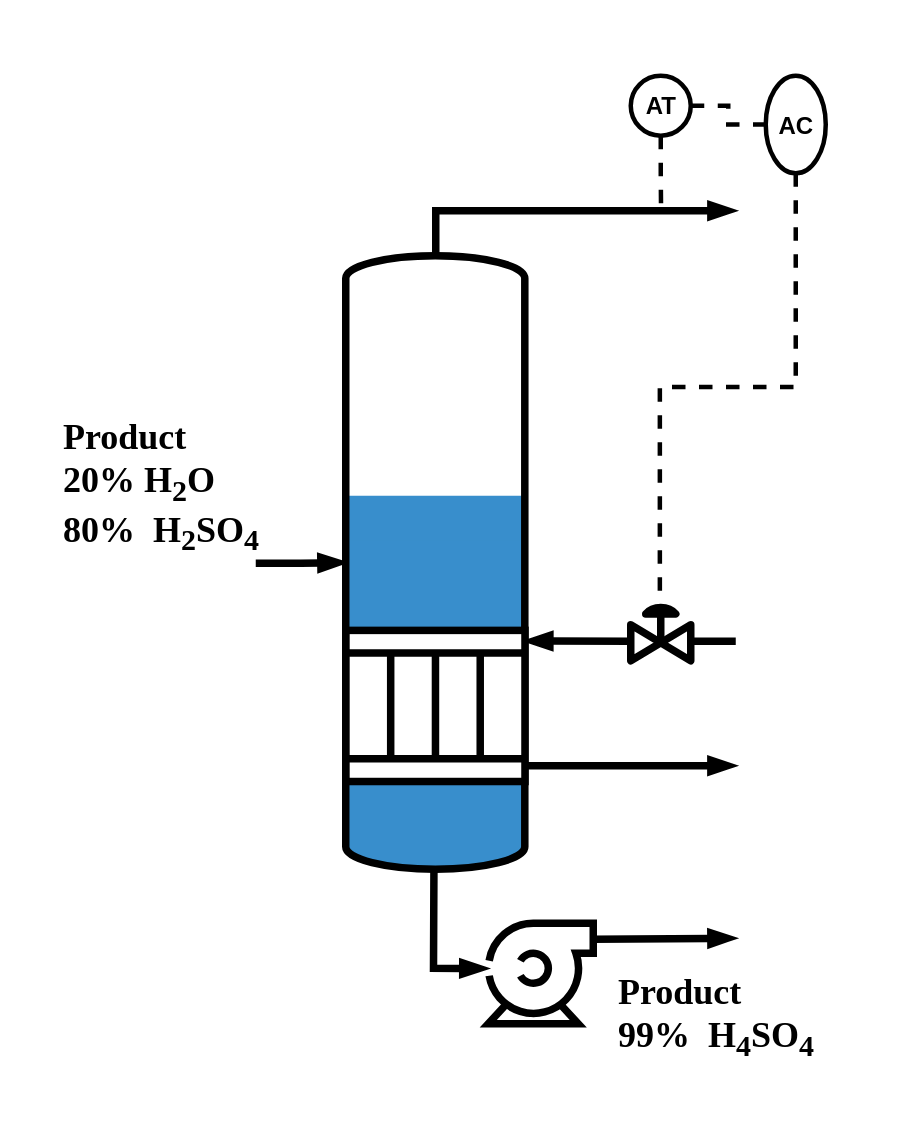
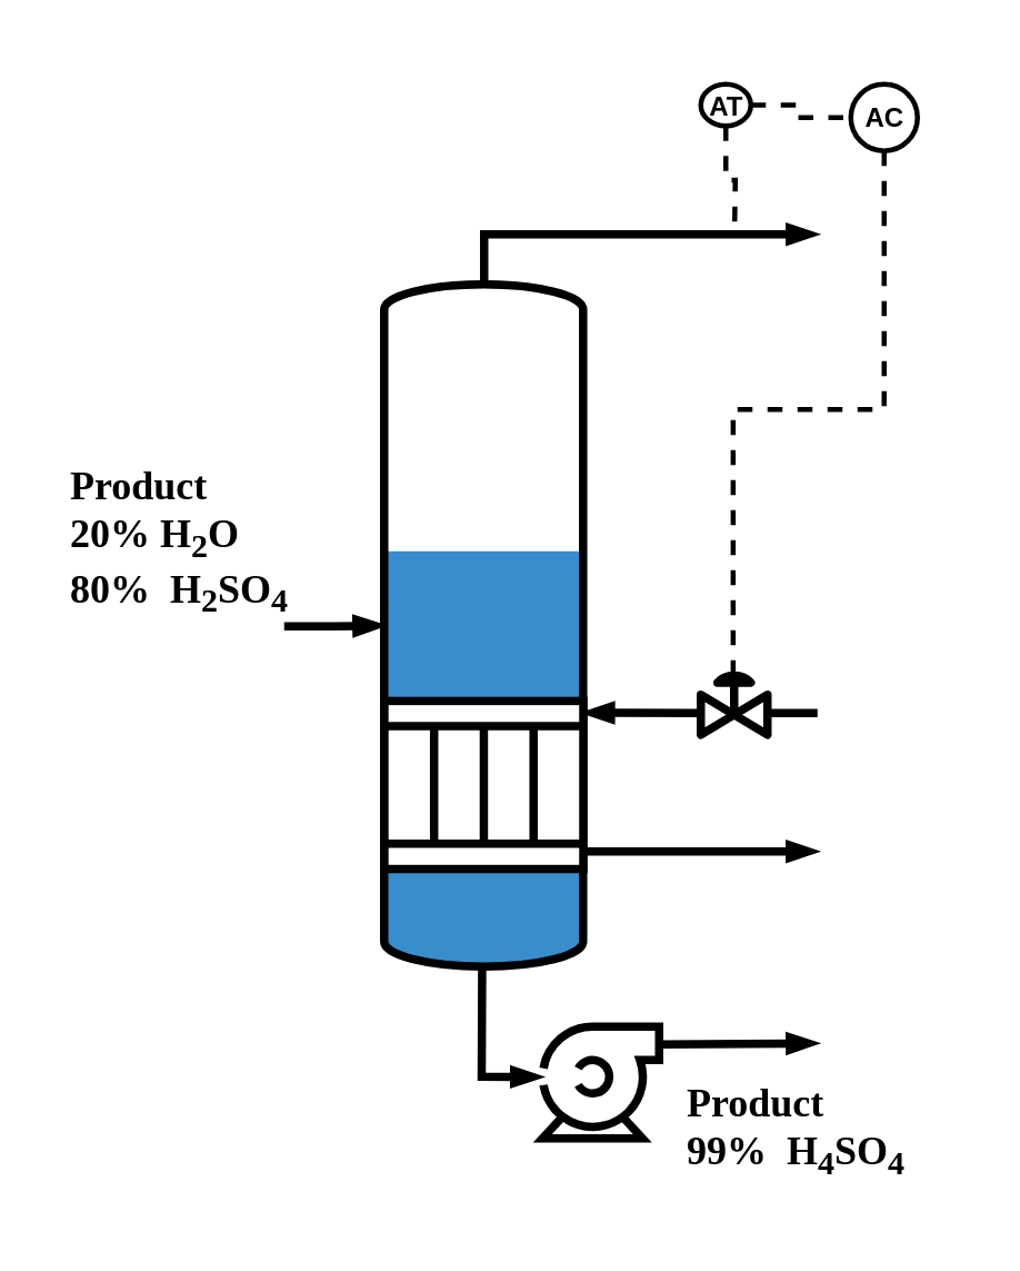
  <mxCell id="0" />
  <mxCell id="1" parent="0" />
  <mxCell id="2" value="" style="rounded=0;whiteSpace=wrap;html=1;fillColor=none;strokeColor=none;" vertex="1" parent="1"><mxGeometry x="20" y="20" width="550" height="710" as="geometry" /></mxCell>
  <mxCell id="3" value="" style="verticalLabelPosition=bottom;outlineConnect=0;align=center;dashed=0;html=1;verticalAlign=top;shape=mxgraph.pid2misc.column;columnType=common;strokeWidth=5;fillColor=#388ECC;strokeColor=none;" vertex="1" parent="1"><mxGeometry x="230" y="340" width="119.37" height="239" as="geometry" /></mxCell>
  <mxCell id="4" value="" style="rounded=1;whiteSpace=wrap;html=1;absoluteArcSize=1;arcSize=0;strokeWidth=5;fillColor=#388ECC;strokeColor=none;" vertex="1" parent="1"><mxGeometry x="230" y="330" width="120" height="30" as="geometry" /></mxCell>
  <mxCell id="5" value="" style="verticalLabelPosition=bottom;outlineConnect=0;align=center;dashed=0;html=1;verticalAlign=top;shape=mxgraph.pid2misc.column;columnType=common;strokeWidth=5;fillColor=none;" vertex="1" parent="1"><mxGeometry x="230" y="170" width="119.37" height="409" as="geometry" /></mxCell>
  <mxCell id="6" value="" style="endArrow=blockThin;html=1;rounded=0;endFill=1;strokeWidth=5;exitX=0.998;exitY=0.16;exitDx=0;exitDy=0;exitPerimeter=0;" parent="1" edge="1" source="8"><mxGeometry width="50" height="50" relative="1" as="geometry"><mxPoint x="475.3" y="623.978" as="sourcePoint" /><mxPoint x="490" y="625" as="targetPoint" /><Array as="points" /></mxGeometry></mxCell>
  <mxCell id="7" value="" style="shape=mxgraph.pid.heat_exchangers.heat_exchanger_(straight_tubes);html=1;pointerEvents=1;align=center;verticalLabelPosition=bottom;verticalAlign=top;dashed=0;strokeWidth=5;rotation=90;" vertex="1" parent="1"><mxGeometry x="239.44" y="410.45" width="100.75" height="119.37" as="geometry" /></mxCell>
  <mxCell id="8" value="" style="shape=mxgraph.pid.pumps.centrifugal_pump_1;html=1;pointerEvents=1;align=center;verticalLabelPosition=bottom;verticalAlign=top;dashed=0;strokeWidth=5;" vertex="1" parent="1"><mxGeometry x="325" y="615" width="70" height="67" as="geometry" /></mxCell>
  <mxCell id="9" value="" style="endArrow=blockThin;html=1;rounded=0;endFill=1;strokeWidth=5;entryX=0.07;entryY=0;entryDx=0;entryDy=0;entryPerimeter=0;edgeStyle=elbowEdgeStyle;" edge="1" parent="1" target="7"><mxGeometry width="50" height="50" relative="1" as="geometry"><mxPoint x="490" y="427" as="sourcePoint" /><mxPoint x="353" y="384.72" as="targetPoint" /></mxGeometry></mxCell>
  <mxCell id="10" value="" style="endArrow=blockThin;html=1;rounded=0;endFill=1;strokeWidth=5;" edge="1" parent="1"><mxGeometry width="50" height="50" relative="1" as="geometry"><mxPoint x="349.37" y="510" as="sourcePoint" /><mxPoint x="490" y="510" as="targetPoint" /><Array as="points" /></mxGeometry></mxCell>
  <mxCell id="11" value="" style="endArrow=blockThin;html=1;rounded=0;endFill=1;strokeWidth=5;entryX=-0.006;entryY=0.45;entryDx=0;entryDy=0;entryPerimeter=0;" edge="1" parent="1" source="5" target="8"><mxGeometry width="50" height="50" relative="1" as="geometry"><mxPoint x="288" y="589" as="sourcePoint" /><mxPoint x="319.312" y="644.758" as="targetPoint" /><Array as="points"><mxPoint x="288.5" y="645.07" /></Array></mxGeometry></mxCell>
  <mxCell id="12" value="" style="endArrow=blockThin;html=1;rounded=0;endFill=1;strokeWidth=5;" edge="1" parent="1"><mxGeometry width="50" height="50" relative="1" as="geometry"><mxPoint x="290" y="170" as="sourcePoint" /><mxPoint x="490" y="140" as="targetPoint" /><Array as="points"><mxPoint x="290" y="140" /></Array></mxGeometry></mxCell>
  <mxCell id="13" value="" style="endArrow=blockThin;html=1;rounded=0;endFill=1;strokeWidth=5;edgeStyle=elbowEdgeStyle;" edge="1" parent="1" target="5"><mxGeometry width="50" height="50" relative="1" as="geometry"><mxPoint x="170" y="375" as="sourcePoint" /><mxPoint x="40" y="280" as="targetPoint" /></mxGeometry></mxCell>
  <mxCell id="14" value="Product&lt;div&gt;20% H&lt;sub&gt;2&lt;/sub&gt;O&lt;/div&gt;&lt;div&gt;80%&amp;nbsp; H&lt;sub&gt;2&lt;/sub&gt;SO&lt;sub&gt;4&lt;/sub&gt;&lt;/div&gt;" style="text;html=1;align=left;verticalAlign=top;whiteSpace=wrap;rounded=0;fontFamily=IBM Plex sans;fontSize=24;fontStyle=1" vertex="1" parent="1"><mxGeometry x="40" y="270" width="180" height="100" as="geometry" /></mxCell>
  <mxCell id="15" value="Product&lt;div&gt;&lt;span style=&quot;background-color: initial;&quot;&gt;99%&amp;nbsp; H&lt;/span&gt;&lt;sub style=&quot;background-color: initial;&quot;&gt;4&lt;/sub&gt;&lt;span style=&quot;background-color: initial;&quot;&gt;SO&lt;/span&gt;&lt;sub style=&quot;background-color: initial;&quot;&gt;4&lt;/sub&gt;&lt;br&gt;&lt;/div&gt;" style="text;html=1;align=left;verticalAlign=top;whiteSpace=wrap;rounded=0;fontFamily=IBM Plex sans;fontSize=24;fontStyle=1" vertex="1" parent="1"><mxGeometry x="410" y="640" width="180" height="100" as="geometry" /></mxCell>
  <mxCell id="16" value="" style="verticalLabelPosition=bottom;align=center;html=1;verticalAlign=top;pointerEvents=1;dashed=0;shape=mxgraph.pid2valves.valve;valveType=gate;actuator=diaph;strokeWidth=5;" vertex="1" parent="1"><mxGeometry x="420" y="400" width="40" height="40" as="geometry" /></mxCell>
  <mxCell id="17" style="edgeStyle=orthogonalEdgeStyle;rounded=0;orthogonalLoop=1;jettySize=auto;html=1;exitX=0.5;exitY=1;exitDx=0;exitDy=0;exitPerimeter=0;fontFamily=Helvetica;fontSize=45;fontColor=default;endArrow=none;endFill=0;dashed=1;strokeWidth=3;" edge="1" parent="1" source="18"><mxGeometry relative="1" as="geometry"><mxPoint x="440.2" y="140" as="targetPoint" /></mxGeometry></mxCell>
- <mxCell id="18" value="AT" style="dashed=0;outlineConnect=0;align=center;html=1;shape=mxgraph.pid.engines.electric_motor;fontSize=16;strokeColor=default;strokeWidth=3;verticalAlign=middle;fontFamily=Helvetica;fontColor=default;fillColor=default;fontStyle=1" vertex="1" parent="1"><mxGeometry x="420" y="50" width="40" height="40" as="geometry" /></mxCell>
+ <mxCell id="18" value="AT" style="dashed=0;outlineConnect=0;align=center;html=1;shape=mxgraph.pid.engines.electric_motor;fontSize=16;strokeColor=default;strokeWidth=3;verticalAlign=middle;fontFamily=Helvetica;fontColor=default;fillColor=default;fontStyle=1" vertex="1" parent="1"><mxGeometry x="420" y="50" width="30" height="25" as="geometry" /></mxCell>
  <mxCell id="19" style="edgeStyle=orthogonalEdgeStyle;rounded=0;orthogonalLoop=1;jettySize=auto;html=1;exitX=0.5;exitY=1;exitDx=0;exitDy=0;exitPerimeter=0;fontFamily=Helvetica;fontSize=45;fontColor=default;entryX=0.485;entryY=0.06;entryDx=0;entryDy=0;entryPerimeter=0;endArrow=none;endFill=0;dashed=1;strokeWidth=3;" edge="1" parent="1" source="20" target="16"><mxGeometry relative="1" as="geometry"><mxPoint x="600" y="420" as="targetPoint" /></mxGeometry></mxCell>
- <mxCell id="20" value="AC" style="dashed=0;outlineConnect=0;align=center;html=1;shape=mxgraph.pid.engines.electric_motor;fontSize=16;strokeColor=default;strokeWidth=3;verticalAlign=middle;fontFamily=Helvetica;fontColor=default;fillColor=default;fontStyle=1" vertex="1" parent="1"><mxGeometry x="510" y="50" width="40" height="65" as="geometry" /></mxCell>
+ <mxCell id="20" value="AC" style="dashed=0;outlineConnect=0;align=center;html=1;shape=mxgraph.pid.engines.electric_motor;fontSize=16;strokeColor=default;strokeWidth=3;verticalAlign=middle;fontFamily=Helvetica;fontColor=default;fillColor=default;fontStyle=1" vertex="1" parent="1"><mxGeometry x="510" y="50" width="40" height="40" as="geometry" /></mxCell>
  <mxCell id="21" style="edgeStyle=orthogonalEdgeStyle;rounded=0;orthogonalLoop=1;jettySize=auto;html=1;entryX=0;entryY=0.5;entryDx=0;entryDy=0;entryPerimeter=0;fontFamily=Helvetica;fontSize=45;fontColor=default;endArrow=none;endFill=0;dashed=1;strokeWidth=3;" edge="1" parent="1" source="18" target="20"><mxGeometry relative="1" as="geometry" /></mxCell>
